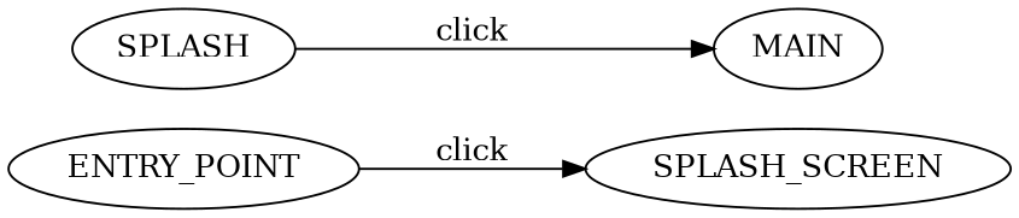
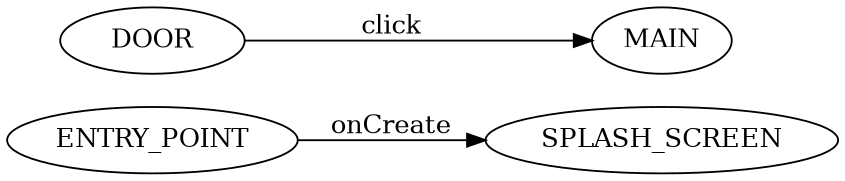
  digraph {
    rankdir=LR
    ENTRY_POINT
    SPLASH_SCREEN
-   DOOR [label=SPLASH]
+   DOOR
    MAIN
-   ENTRY_POINT -> SPLASH_SCREEN [label=click]
+   ENTRY_POINT -> SPLASH_SCREEN [label=onCreate]
    DOOR -> MAIN [label=click]
  }
